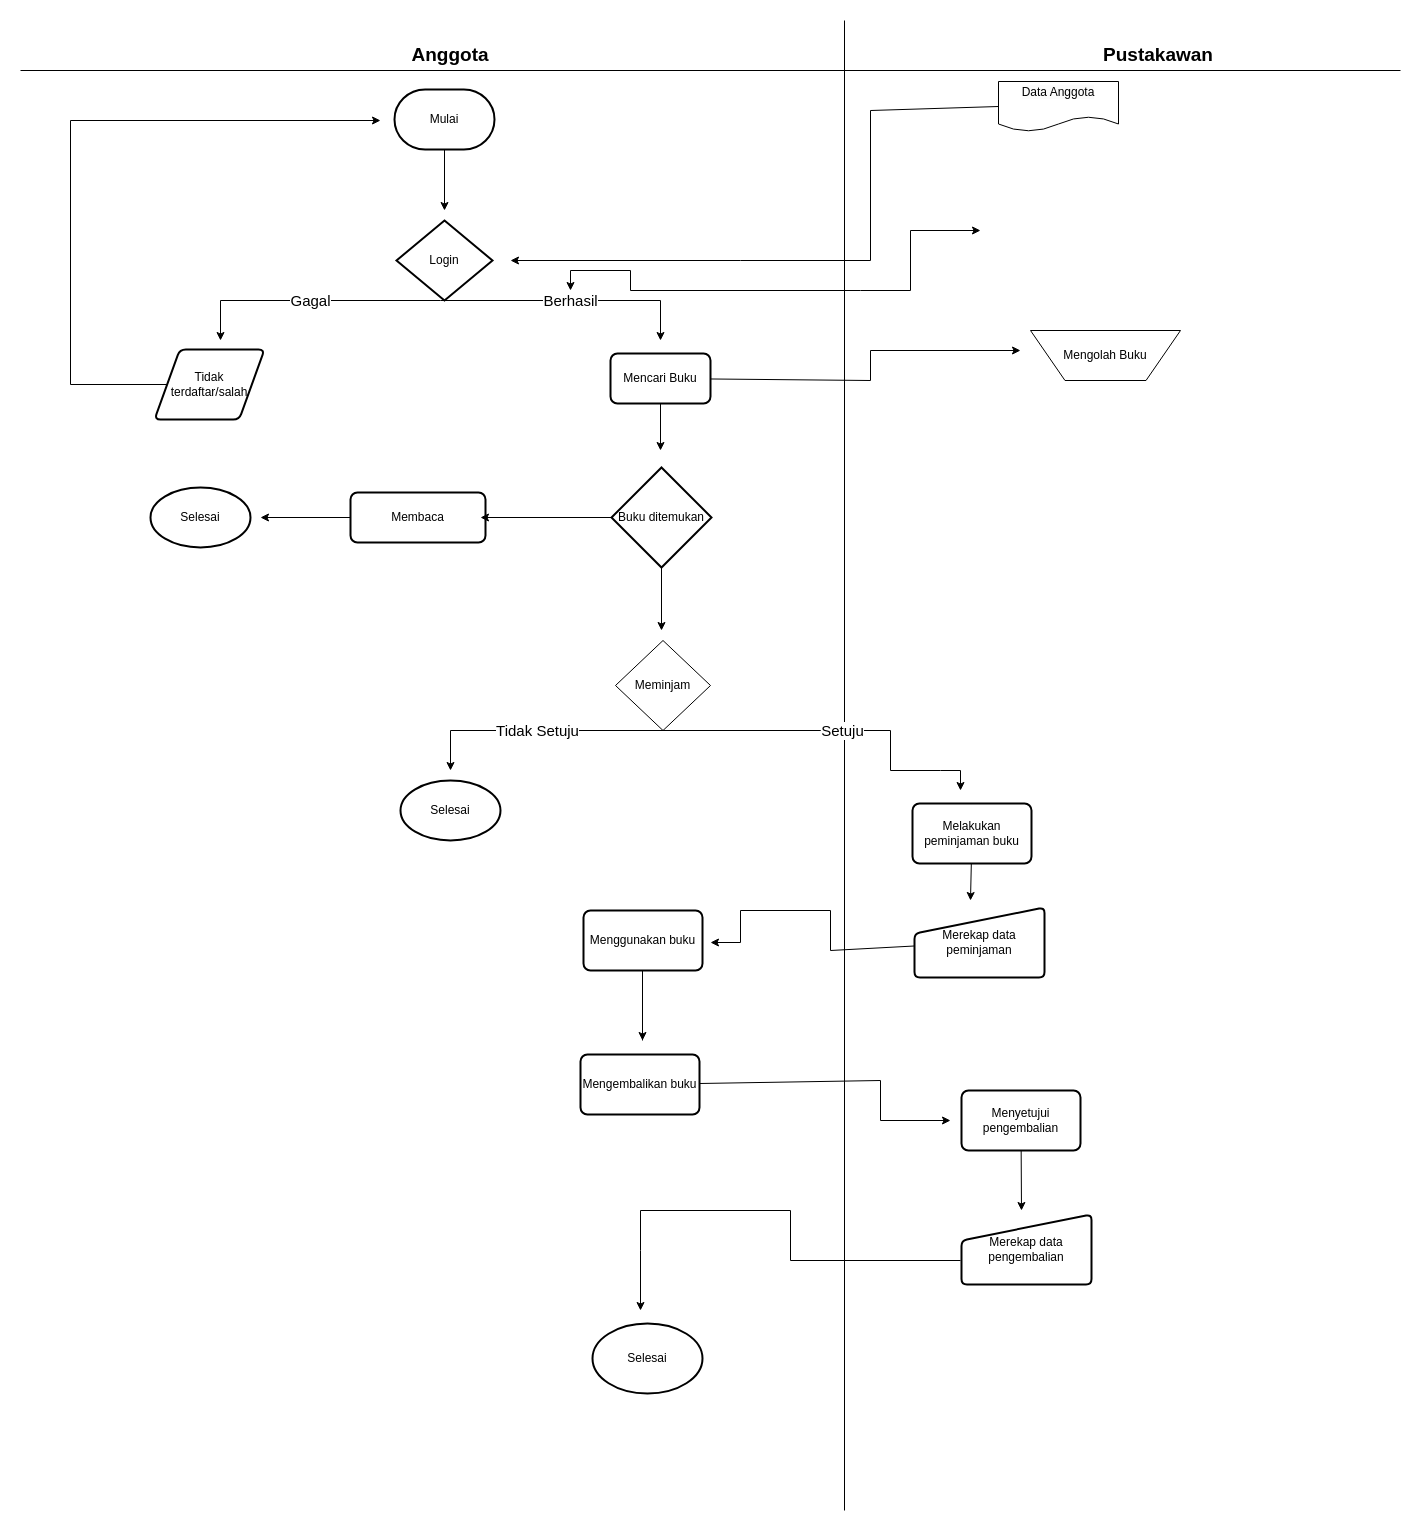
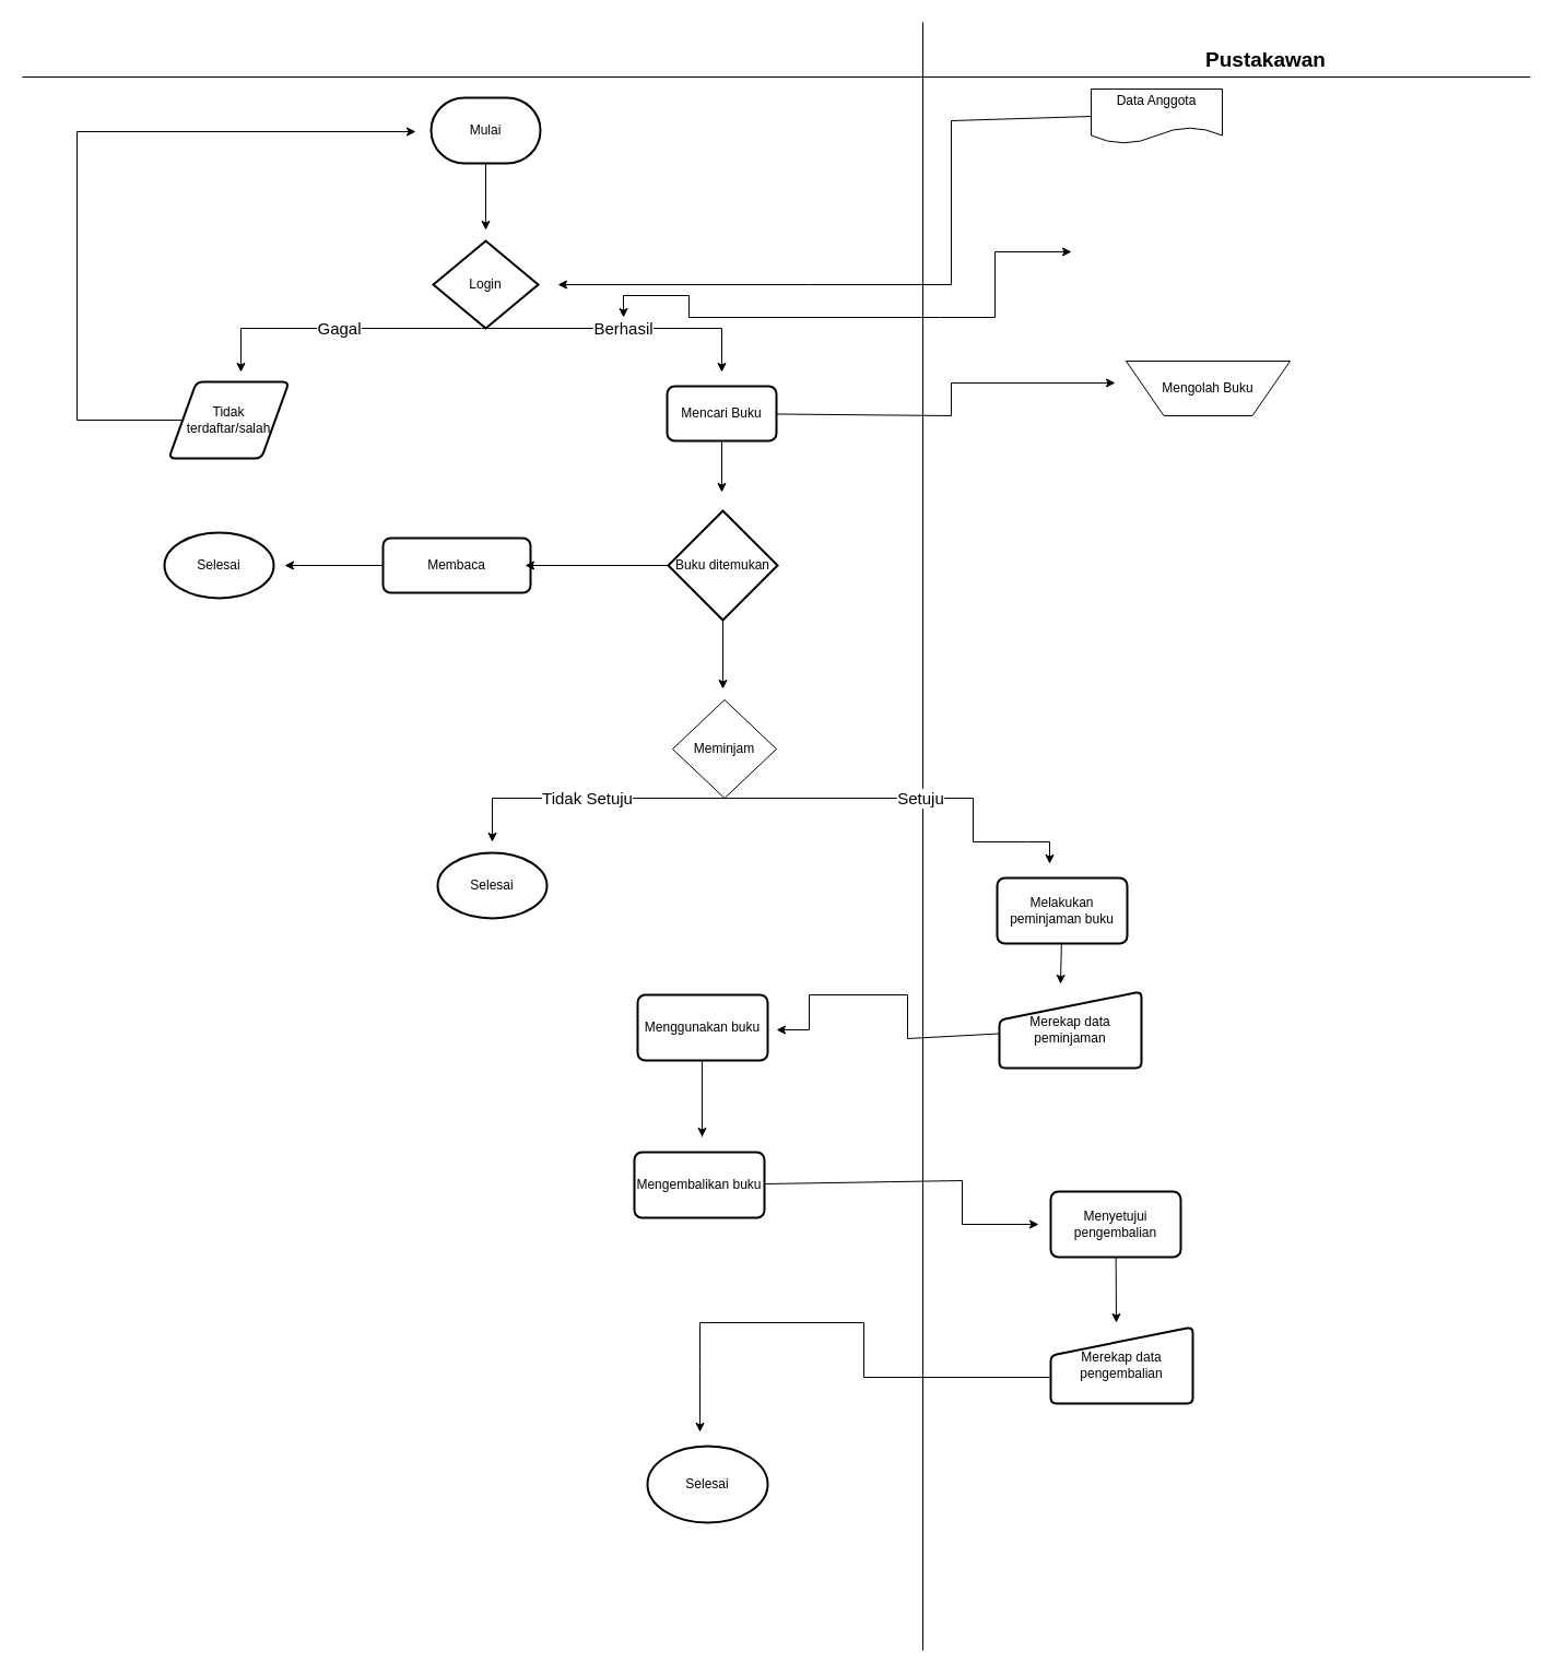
  <mxCell id="0" />
  <mxCell id="1" parent="0" />
  <mxCell id="2" value="Mulai" style="strokeWidth=2;html=1;shape=mxgraph.flowchart.terminator;whiteSpace=wrap;" vertex="1" parent="1"><mxGeometry x="394" y="89" width="100" height="60" as="geometry" /></mxCell>
  <mxCell id="3" value="" style="endArrow=classic;html=1;rounded=0;" edge="1" parent="1" source="2"><mxGeometry width="50" height="50" relative="1" as="geometry"><mxPoint x="630" y="300" as="sourcePoint" /><mxPoint x="444" y="210" as="targetPoint" /></mxGeometry></mxCell>
  <mxCell id="4" value="Login" style="strokeWidth=2;html=1;shape=mxgraph.flowchart.decision;whiteSpace=wrap;" vertex="1" parent="1"><mxGeometry x="396" y="220" width="96" height="80" as="geometry" /></mxCell>
  <mxCell id="5" value="Tidak terdaftar/salah" style="shape=parallelogram;html=1;strokeWidth=2;perimeter=parallelogramPerimeter;whiteSpace=wrap;rounded=1;arcSize=12;size=0.23;" vertex="1" parent="1"><mxGeometry x="154" y="349" width="110" height="70" as="geometry" /></mxCell>
  <mxCell id="6" value="Gagal" style="endArrow=classic;html=1;rounded=0;fontSize=15;" edge="1" parent="1" source="4"><mxGeometry width="50" height="50" relative="1" as="geometry"><mxPoint x="630" y="300" as="sourcePoint" /><mxPoint x="220" y="340" as="targetPoint" /><Array as="points"><mxPoint x="440" y="300" /><mxPoint x="220" y="300" /></Array></mxGeometry></mxCell>
  <mxCell id="7" value="" style="endArrow=classic;html=1;rounded=0;" edge="1" parent="1" source="5"><mxGeometry width="50" height="50" relative="1" as="geometry"><mxPoint x="630" y="300" as="sourcePoint" /><mxPoint x="380" y="120" as="targetPoint" /><Array as="points"><mxPoint x="70" y="384" /><mxPoint x="70" y="120" /></Array></mxGeometry></mxCell>
  <mxCell id="8" value="Berhasil" style="endArrow=classic;html=1;rounded=0;fontSize=15;" edge="1" parent="1"><mxGeometry width="50" height="50" relative="1" as="geometry"><mxPoint x="440" y="300" as="sourcePoint" /><mxPoint x="660" y="340" as="targetPoint" /><Array as="points"><mxPoint x="660" y="300" /></Array></mxGeometry></mxCell>
  <mxCell id="9" value="Mencari Buku" style="rounded=1;whiteSpace=wrap;html=1;absoluteArcSize=1;arcSize=14;strokeWidth=2;" vertex="1" parent="1"><mxGeometry x="610" y="353" width="100" height="50" as="geometry" /></mxCell>
  <mxCell id="10" value="Buku ditemukan" style="strokeWidth=2;html=1;shape=mxgraph.flowchart.decision;whiteSpace=wrap;" vertex="1" parent="1"><mxGeometry x="611" y="467" width="100" height="100" as="geometry" /></mxCell>
  <mxCell id="11" value="" style="endArrow=classic;html=1;rounded=0;" edge="1" parent="1" source="9"><mxGeometry width="50" height="50" relative="1" as="geometry"><mxPoint x="630" y="300" as="sourcePoint" /><mxPoint x="660" y="450" as="targetPoint" /></mxGeometry></mxCell>
  <mxCell id="12" value="Melakukan peminjaman buku" style="rounded=1;whiteSpace=wrap;html=1;absoluteArcSize=1;arcSize=14;strokeWidth=2;" vertex="1" parent="1"><mxGeometry x="912" y="803" width="119" height="60" as="geometry" /></mxCell>
  <mxCell id="13" value="" style="endArrow=none;html=1;rounded=0;" edge="1" parent="1"><mxGeometry width="50" height="50" relative="1" as="geometry"><mxPoint x="844" y="1510" as="sourcePoint" /><mxPoint x="844" y="20" as="targetPoint" /></mxGeometry></mxCell>
- <mxCell id="14" value="Anggota" style="text;html=1;strokeColor=none;fillColor=none;align=center;verticalAlign=middle;whiteSpace=wrap;rounded=0;fontSize=19;fontStyle=1" vertex="1" parent="1"><mxGeometry x="420" y="40" width="60" height="30" as="geometry" /></mxCell>
  <mxCell id="15" value="" style="endArrow=none;html=1;rounded=0;" edge="1" parent="1"><mxGeometry width="50" height="50" relative="1" as="geometry"><mxPoint x="20" y="70" as="sourcePoint" /><mxPoint x="1400" y="70" as="targetPoint" /></mxGeometry></mxCell>
  <mxCell id="16" value="" style="endArrow=classic;html=1;rounded=0;" edge="1" parent="1" source="10"><mxGeometry width="50" height="50" relative="1" as="geometry"><mxPoint x="500" y="500" as="sourcePoint" /><mxPoint x="661" y="630" as="targetPoint" /></mxGeometry></mxCell>
  <mxCell id="17" value="Membaca" style="rounded=1;whiteSpace=wrap;html=1;absoluteArcSize=1;arcSize=14;strokeWidth=2;" vertex="1" parent="1"><mxGeometry x="350" y="492" width="135" height="50" as="geometry" /></mxCell>
  <mxCell id="18" value="" style="endArrow=classic;html=1;rounded=0;" edge="1" parent="1" source="10"><mxGeometry width="50" height="50" relative="1" as="geometry"><mxPoint x="500" y="720" as="sourcePoint" /><mxPoint x="480" y="517" as="targetPoint" /></mxGeometry></mxCell>
  <mxCell id="19" value="" style="endArrow=classic;html=1;rounded=0;exitX=0;exitY=0.5;exitDx=0;exitDy=0;" edge="1" parent="1" source="20"><mxGeometry width="50" height="50" relative="1" as="geometry"><mxPoint x="660" y="300" as="sourcePoint" /><mxPoint x="510" y="260" as="targetPoint" /><Array as="points"><mxPoint x="870" y="110" /><mxPoint x="870" y="260" /><mxPoint x="740" y="260" /></Array></mxGeometry></mxCell>
  <mxCell id="20" value="&#10;&lt;span style=&quot;color: rgb(0, 0, 0); font-family: Helvetica; font-size: 12px; font-style: normal; font-variant-ligatures: normal; font-variant-caps: normal; font-weight: 400; letter-spacing: normal; orphans: 2; text-align: center; text-indent: 0px; text-transform: none; widows: 2; word-spacing: 0px; -webkit-text-stroke-width: 0px; background-color: rgb(251, 251, 251); text-decoration-thickness: initial; text-decoration-style: initial; text-decoration-color: initial; float: none; display: inline !important;&quot;&gt;Data Anggota&lt;/span&gt;&#10;&#10;" style="shape=document;whiteSpace=wrap;html=1;boundedLbl=1;" vertex="1" parent="1"><mxGeometry x="998" y="81" width="120" height="50" as="geometry" /></mxCell>
  <mxCell id="21" value="Meminjam" style="rhombus;whiteSpace=wrap;html=1;fontStyle=0" vertex="1" parent="1"><mxGeometry x="615" y="640" width="95" height="90" as="geometry" /></mxCell>
  <mxCell id="22" value="Setuju" style="endArrow=classic;html=1;rounded=0;exitX=0.5;exitY=1;exitDx=0;exitDy=0;fontSize=15;" edge="1" parent="1" source="21"><mxGeometry width="50" height="50" relative="1" as="geometry"><mxPoint x="720" y="720" as="sourcePoint" /><mxPoint x="960" y="790" as="targetPoint" /><Array as="points"><mxPoint x="820" y="730" /><mxPoint x="860" y="730" /><mxPoint x="890" y="730" /><mxPoint x="890" y="770" /><mxPoint x="940" y="770" /><mxPoint x="960" y="770" /></Array></mxGeometry></mxCell>
  <mxCell id="23" value="Tidak Setuju" style="endArrow=classic;html=1;rounded=0;exitX=0.5;exitY=1;exitDx=0;exitDy=0;fontSize=15;" edge="1" parent="1" source="21"><mxGeometry width="50" height="50" relative="1" as="geometry"><mxPoint x="720" y="720" as="sourcePoint" /><mxPoint x="450" y="770" as="targetPoint" /><Array as="points"><mxPoint x="450" y="730" /></Array></mxGeometry></mxCell>
  <mxCell id="24" value="Selesai" style="strokeWidth=2;html=1;shape=mxgraph.flowchart.start_1;whiteSpace=wrap;" vertex="1" parent="1"><mxGeometry x="400" y="780" width="100" height="60" as="geometry" /></mxCell>
  <mxCell id="25" value="Selesai" style="strokeWidth=2;html=1;shape=mxgraph.flowchart.start_1;whiteSpace=wrap;" vertex="1" parent="1"><mxGeometry x="150" y="487" width="100" height="60" as="geometry" /></mxCell>
  <mxCell id="26" value="Merekap data peminjaman" style="html=1;strokeWidth=2;shape=manualInput;whiteSpace=wrap;rounded=1;size=26;arcSize=11;" vertex="1" parent="1"><mxGeometry x="914" y="907" width="130" height="70" as="geometry" /></mxCell>
  <mxCell id="27" value="" style="endArrow=classic;html=1;rounded=0;" edge="1" parent="1" source="12"><mxGeometry width="50" height="50" relative="1" as="geometry"><mxPoint x="720" y="970" as="sourcePoint" /><mxPoint x="970" y="900" as="targetPoint" /></mxGeometry></mxCell>
  <mxCell id="28" value="Menggunakan buku" style="rounded=1;whiteSpace=wrap;html=1;absoluteArcSize=1;arcSize=14;strokeWidth=2;" vertex="1" parent="1"><mxGeometry x="583" y="910" width="119" height="60" as="geometry" /></mxCell>
  <mxCell id="29" value="" style="endArrow=classic;html=1;rounded=0;" edge="1" parent="1" source="26"><mxGeometry width="50" height="50" relative="1" as="geometry"><mxPoint x="870" y="950" as="sourcePoint" /><mxPoint x="710" y="942" as="targetPoint" /><Array as="points"><mxPoint x="830" y="950" /><mxPoint x="830" y="910" /><mxPoint x="740" y="910" /><mxPoint x="740" y="942" /></Array></mxGeometry></mxCell>
  <mxCell id="30" value="Mengembalikan buku" style="rounded=1;whiteSpace=wrap;html=1;absoluteArcSize=1;arcSize=14;strokeWidth=2;" vertex="1" parent="1"><mxGeometry x="580" y="1054" width="119" height="60" as="geometry" /></mxCell>
  <mxCell id="31" value="" style="endArrow=classic;html=1;rounded=0;" edge="1" parent="1" source="9"><mxGeometry width="50" height="50" relative="1" as="geometry"><mxPoint x="500" y="390" as="sourcePoint" /><mxPoint x="1020" y="350" as="targetPoint" /><Array as="points"><mxPoint x="870" y="380" /><mxPoint x="870" y="350" /></Array></mxGeometry></mxCell>
  <mxCell id="32" value="Mengolah Buku" style="verticalLabelPosition=middle;verticalAlign=middle;html=1;shape=trapezoid;perimeter=trapezoidPerimeter;whiteSpace=wrap;size=0.23;arcSize=10;flipV=1;labelPosition=center;align=center;" vertex="1" parent="1"><mxGeometry x="1030" y="330" width="150" height="50" as="geometry" /></mxCell>
  <mxCell id="33" value="" style="endArrow=classic;html=1;rounded=0;" edge="1" parent="1" source="17"><mxGeometry width="50" height="50" relative="1" as="geometry"><mxPoint x="450" y="750" as="sourcePoint" /><mxPoint x="260" y="517" as="targetPoint" /></mxGeometry></mxCell>
  <mxCell id="34" value="" style="endArrow=classic;html=1;rounded=0;" edge="1" parent="1"><mxGeometry width="50" height="50" relative="1" as="geometry"><mxPoint x="642" y="1040" as="sourcePoint" /><mxPoint x="642" y="1040" as="targetPoint" /><Array as="points"><mxPoint x="642" y="970" /></Array></mxGeometry></mxCell>
  <mxCell id="35" value="" style="endArrow=classic;html=1;rounded=0;" edge="1" parent="1" source="30"><mxGeometry width="50" height="50" relative="1" as="geometry"><mxPoint x="670" y="1100" as="sourcePoint" /><mxPoint x="950" y="1120" as="targetPoint" /><Array as="points"><mxPoint x="880" y="1080" /><mxPoint x="880" y="1120" /></Array></mxGeometry></mxCell>
  <mxCell id="36" value="Menyetujui pengembalian" style="rounded=1;whiteSpace=wrap;html=1;absoluteArcSize=1;arcSize=14;strokeWidth=2;" vertex="1" parent="1"><mxGeometry x="961" y="1090" width="119" height="60" as="geometry" /></mxCell>
  <mxCell id="37" value="Pustakawan" style="text;html=1;strokeColor=none;fillColor=none;align=center;verticalAlign=middle;whiteSpace=wrap;rounded=0;fontSize=19;fontStyle=1" vertex="1" parent="1"><mxGeometry x="1128" y="40" width="60" height="30" as="geometry" /></mxCell>
  <mxCell id="38" value="" style="endArrow=classic;html=1;rounded=0;" edge="1" parent="1"><mxGeometry width="50" height="50" relative="1" as="geometry"><mxPoint x="630" y="290" as="sourcePoint" /><mxPoint x="980" y="230" as="targetPoint" /><Array as="points"><mxPoint x="860" y="290" /><mxPoint x="910" y="290" /><mxPoint x="910" y="230" /></Array></mxGeometry></mxCell>
  <mxCell id="39" value="" style="endArrow=classic;html=1;rounded=0;" edge="1" parent="1"><mxGeometry width="50" height="50" relative="1" as="geometry"><mxPoint x="630" y="290" as="sourcePoint" /><mxPoint x="570" y="290" as="targetPoint" /><Array as="points"><mxPoint x="630" y="270" /><mxPoint x="570" y="270" /></Array></mxGeometry></mxCell>
  <mxCell id="40" value="Merekap data pengembalian" style="html=1;strokeWidth=2;shape=manualInput;whiteSpace=wrap;rounded=1;size=26;arcSize=11;" vertex="1" parent="1"><mxGeometry x="961" y="1214" width="130" height="70" as="geometry" /></mxCell>
  <mxCell id="41" value="" style="endArrow=classic;html=1;rounded=0;" edge="1" parent="1" source="36"><mxGeometry width="50" height="50" relative="1" as="geometry"><mxPoint x="940" y="1160" as="sourcePoint" /><mxPoint x="1021" y="1210" as="targetPoint" /></mxGeometry></mxCell>
  <mxCell id="42" value="Selesai" style="strokeWidth=2;html=1;shape=mxgraph.flowchart.start_1;whiteSpace=wrap;" vertex="1" parent="1"><mxGeometry x="592" y="1323" width="110" height="70" as="geometry" /></mxCell>
  <mxCell id="43" value="" style="endArrow=classic;html=1;rounded=0;" edge="1" parent="1"><mxGeometry width="50" height="50" relative="1" as="geometry"><mxPoint x="960" y="1260" as="sourcePoint" /><mxPoint x="640" y="1310" as="targetPoint" /><Array as="points"><mxPoint x="790" y="1260" /><mxPoint x="790" y="1210" /><mxPoint x="640" y="1210" /><mxPoint x="640" y="1250" /></Array></mxGeometry></mxCell>
